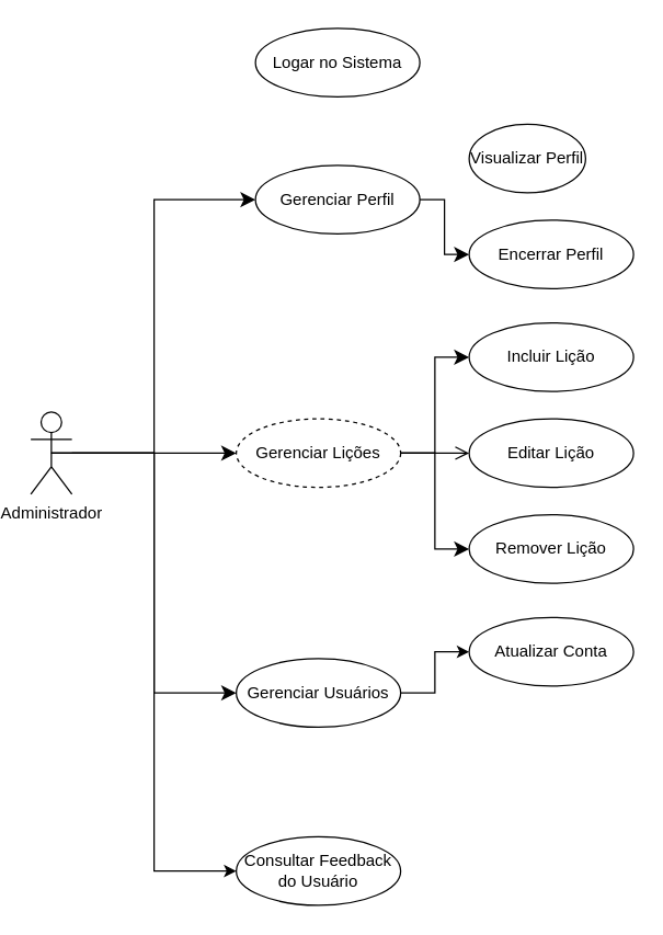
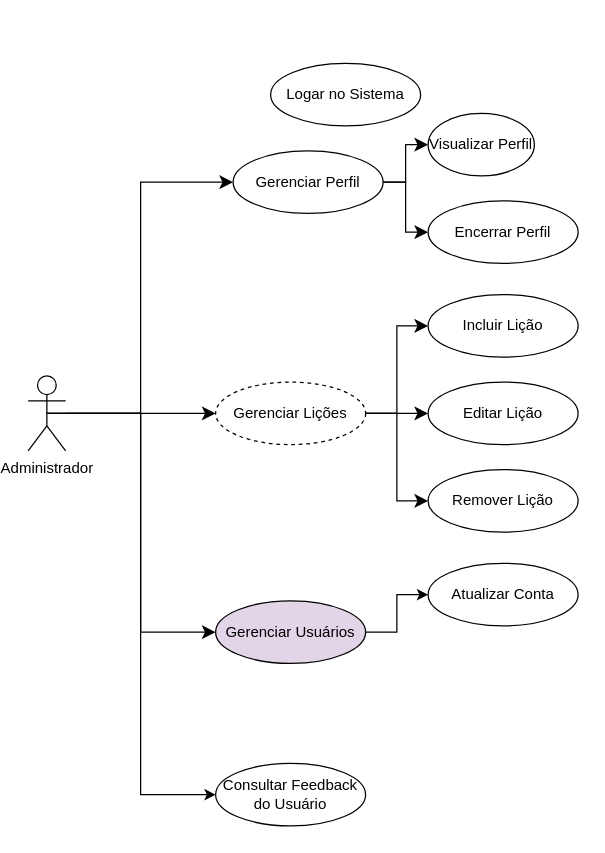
  <mxCell id="0" />
  <mxCell id="1" parent="0" />
  <mxCell id="2" style="edgeStyle=orthogonalEdgeStyle;rounded=0;orthogonalLoop=1;jettySize=auto;html=1;exitX=0.5;exitY=0.5;exitDx=0;exitDy=0;exitPerimeter=0;entryX=0;entryY=0.5;entryDx=0;entryDy=0;" edge="1" parent="1" source="3" target="23"><mxGeometry relative="1" as="geometry" /></mxCell>
  <mxCell id="3" value="Administrador" style="shape=umlActor;verticalLabelPosition=bottom;verticalAlign=top;html=1;outlineConnect=0;" parent="1" vertex="1"><mxGeometry x="20" y="300" width="30" height="60" as="geometry" /></mxCell>
- <mxCell id="4" value="Logar no Sistema" style="ellipse;whiteSpace=wrap;html=1;" parent="1" vertex="1"><mxGeometry x="184" y="20" width="120" height="50" as="geometry" /></mxCell>
+ <mxCell id="4" value="Logar no Sistema" style="ellipse;whiteSpace=wrap;html=1;" parent="1" vertex="1"><mxGeometry x="214" y="50" width="120" height="50" as="geometry" /></mxCell>
  <mxCell id="5" value="Gerenciar Perfil" style="ellipse;whiteSpace=wrap;html=1;" parent="1" vertex="1"><mxGeometry x="184" y="120" width="120" height="50" as="geometry" /></mxCell>
  <mxCell id="6" style="edgeStyle=orthogonalEdgeStyle;rounded=0;orthogonalLoop=1;jettySize=auto;html=1;exitX=1;exitY=0.5;exitDx=0;exitDy=0;" parent="1" source="7" target="19" edge="1"><mxGeometry relative="1" as="geometry" /></mxCell>
- <mxCell id="7" value="Gerenciar Usuários" style="ellipse;whiteSpace=wrap;html=1;" parent="1" vertex="1"><mxGeometry x="170" y="480" width="120" height="50" as="geometry" /></mxCell>
+ <mxCell id="7" value="Gerenciar Usuários" style="ellipse;whiteSpace=wrap;html=1;fillColor=#e1d5e7;" parent="1" vertex="1"><mxGeometry x="170" y="480" width="120" height="50" as="geometry" /></mxCell>
  <mxCell id="8" value="Gerenciar Lições" style="ellipse;whiteSpace=wrap;html=1;dashed=1;" parent="1" vertex="1"><mxGeometry x="170" y="305" width="120" height="50" as="geometry" /></mxCell>
  <mxCell id="9" value="Visualizar Perfil" style="ellipse;whiteSpace=wrap;html=1;" parent="1" vertex="1"><mxGeometry x="340" y="90" width="85" height="50" as="geometry" /></mxCell>
  <mxCell id="10" value="Encerrar Perfil" style="ellipse;whiteSpace=wrap;html=1;" parent="1" vertex="1"><mxGeometry x="340" y="160" width="120" height="50" as="geometry" /></mxCell>
+ <mxCell id="11" value="" style="edgeStyle=elbowEdgeStyle;elbow=horizontal;endArrow=classic;html=1;curved=0;rounded=0;endSize=8;startSize=8;" parent="1" source="5" target="9" edge="1"><mxGeometry width="50" height="50" relative="1" as="geometry"><mxPoint x="200" y="230" as="sourcePoint" /><mxPoint x="250" y="180" as="targetPoint" /></mxGeometry></mxCell>
  <mxCell id="12" value="" style="edgeStyle=elbowEdgeStyle;elbow=horizontal;endArrow=classic;html=1;curved=0;rounded=0;endSize=8;startSize=8;" parent="1" source="5" target="10" edge="1"><mxGeometry width="50" height="50" relative="1" as="geometry"><mxPoint x="200" y="230" as="sourcePoint" /><mxPoint x="250" y="180" as="targetPoint" /></mxGeometry></mxCell>
  <mxCell id="13" value="Incluir Lição" style="ellipse;whiteSpace=wrap;html=1;" parent="1" vertex="1"><mxGeometry x="340" y="235" width="120" height="50" as="geometry" /></mxCell>
  <mxCell id="14" value="Editar Lição" style="ellipse;whiteSpace=wrap;html=1;" parent="1" vertex="1"><mxGeometry x="340" y="305" width="120" height="50" as="geometry" /></mxCell>
  <mxCell id="15" value="Remover Lição" style="ellipse;whiteSpace=wrap;html=1;" parent="1" vertex="1"><mxGeometry x="340" y="375" width="120" height="50" as="geometry" /></mxCell>
  <mxCell id="16" value="" style="edgeStyle=elbowEdgeStyle;elbow=horizontal;endArrow=classic;html=1;curved=0;rounded=0;endSize=8;startSize=8;" parent="1" source="8" target="13" edge="1"><mxGeometry width="50" height="50" relative="1" as="geometry"><mxPoint x="200" y="310" as="sourcePoint" /><mxPoint x="250" y="260" as="targetPoint" /></mxGeometry></mxCell>
- <mxCell id="17" value="" style="edgeStyle=elbowEdgeStyle;elbow=horizontal;endArrow=open;html=1;curved=0;rounded=0;endSize=8;startSize=8;" parent="1" source="8" target="14" edge="1"><mxGeometry width="50" height="50" relative="1" as="geometry"><mxPoint x="200" y="310" as="sourcePoint" /><mxPoint x="250" y="260" as="targetPoint" /></mxGeometry></mxCell>
+ <mxCell id="17" value="" style="edgeStyle=elbowEdgeStyle;elbow=horizontal;endArrow=classic;html=1;curved=0;rounded=0;endSize=8;startSize=8;" parent="1" source="8" target="14" edge="1"><mxGeometry width="50" height="50" relative="1" as="geometry"><mxPoint x="200" y="310" as="sourcePoint" /><mxPoint x="250" y="260" as="targetPoint" /></mxGeometry></mxCell>
  <mxCell id="18" value="" style="edgeStyle=elbowEdgeStyle;elbow=horizontal;endArrow=classic;html=1;curved=0;rounded=0;endSize=8;startSize=8;" parent="1" source="8" target="15" edge="1"><mxGeometry width="50" height="50" relative="1" as="geometry"><mxPoint x="200" y="310" as="sourcePoint" /><mxPoint x="250" y="260" as="targetPoint" /></mxGeometry></mxCell>
  <mxCell id="19" value="Atualizar Conta" style="ellipse;whiteSpace=wrap;html=1;" parent="1" vertex="1"><mxGeometry x="340" y="450" width="120" height="50" as="geometry" /></mxCell>
  <mxCell id="20" value="" style="edgeStyle=elbowEdgeStyle;elbow=horizontal;endArrow=classic;html=1;curved=0;rounded=0;endSize=8;startSize=8;" parent="1" source="3" target="7" edge="1"><mxGeometry width="50" height="50" relative="1" as="geometry"><mxPoint x="200" y="310" as="sourcePoint" /><mxPoint x="250" y="260" as="targetPoint" /></mxGeometry></mxCell>
  <mxCell id="21" value="" style="edgeStyle=elbowEdgeStyle;elbow=horizontal;endArrow=classic;html=1;curved=0;rounded=0;endSize=8;startSize=8;exitX=0.5;exitY=0.5;exitDx=0;exitDy=0;exitPerimeter=0;" parent="1" source="3" target="8" edge="1"><mxGeometry width="50" height="50" relative="1" as="geometry"><mxPoint x="200" y="310" as="sourcePoint" /><mxPoint x="250" y="260" as="targetPoint" /></mxGeometry></mxCell>
  <mxCell id="22" value="" style="edgeStyle=elbowEdgeStyle;elbow=horizontal;endArrow=classic;html=1;curved=0;rounded=0;endSize=8;startSize=8;exitX=0.5;exitY=0.5;exitDx=0;exitDy=0;exitPerimeter=0;" parent="1" source="3" target="5" edge="1"><mxGeometry width="50" height="50" relative="1" as="geometry"><mxPoint x="200" y="310" as="sourcePoint" /><mxPoint x="250" y="260" as="targetPoint" /></mxGeometry></mxCell>
  <mxCell id="23" value="Consultar Feedback do Usuário" style="ellipse;whiteSpace=wrap;html=1;" vertex="1" parent="1"><mxGeometry x="170" y="610" width="120" height="50" as="geometry" /></mxCell>
